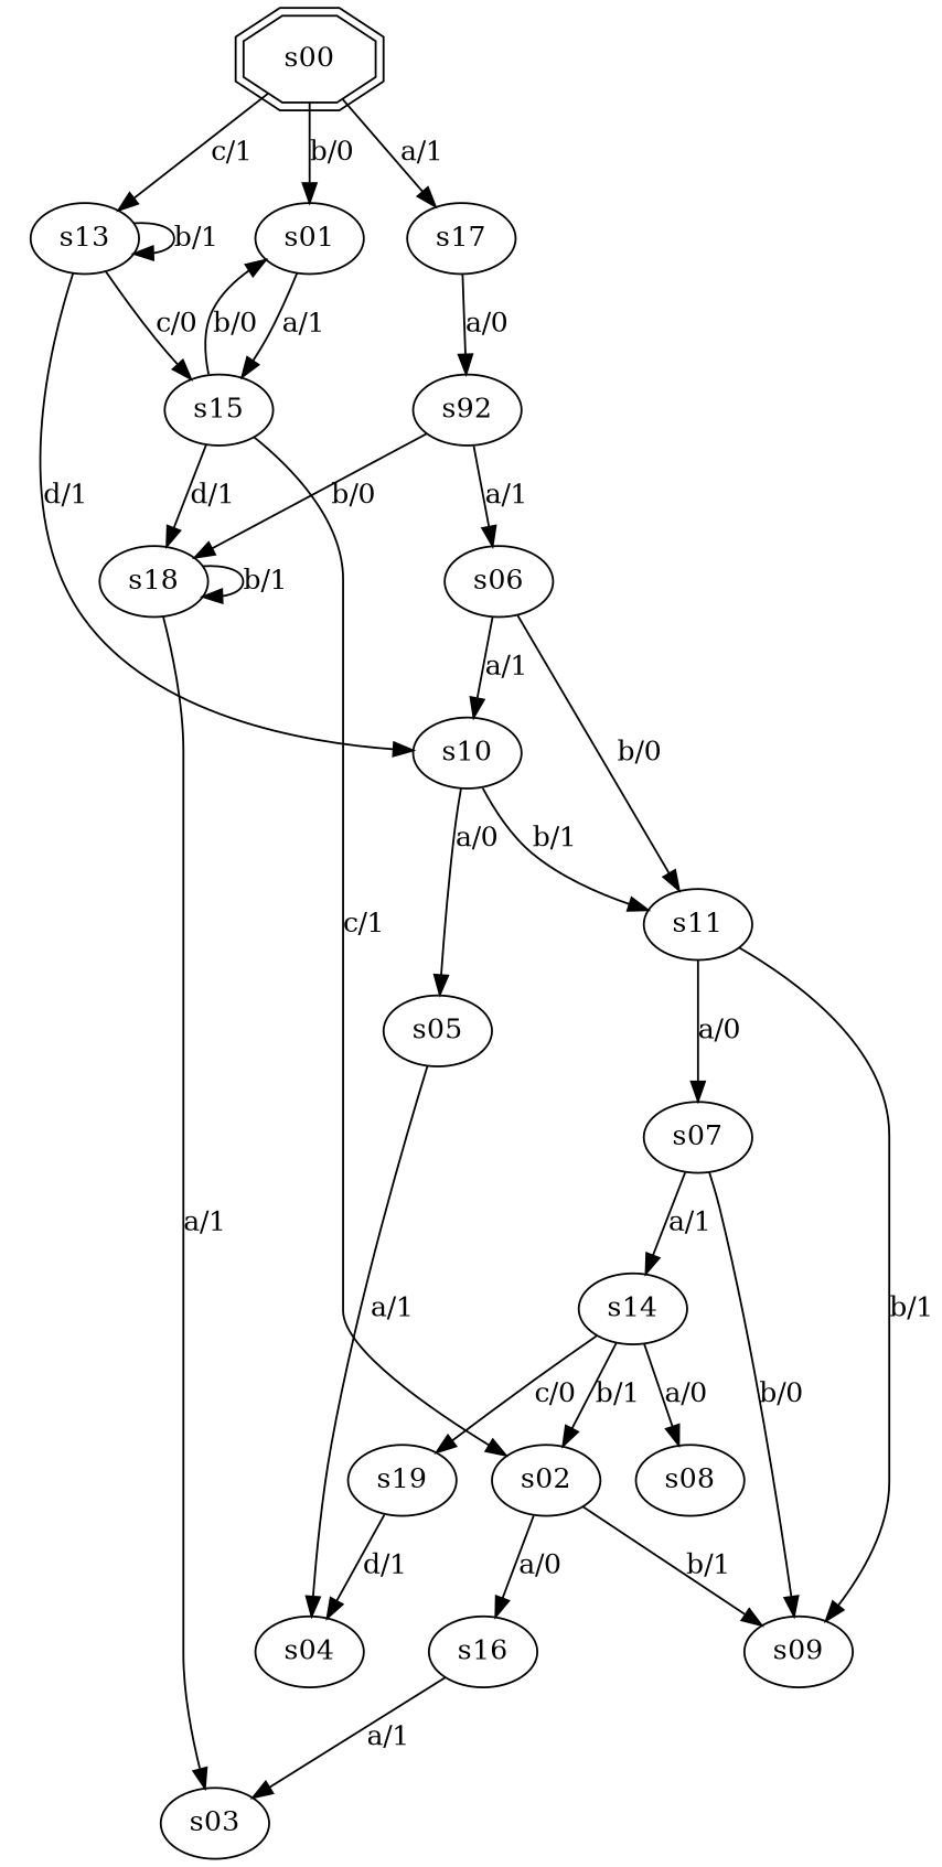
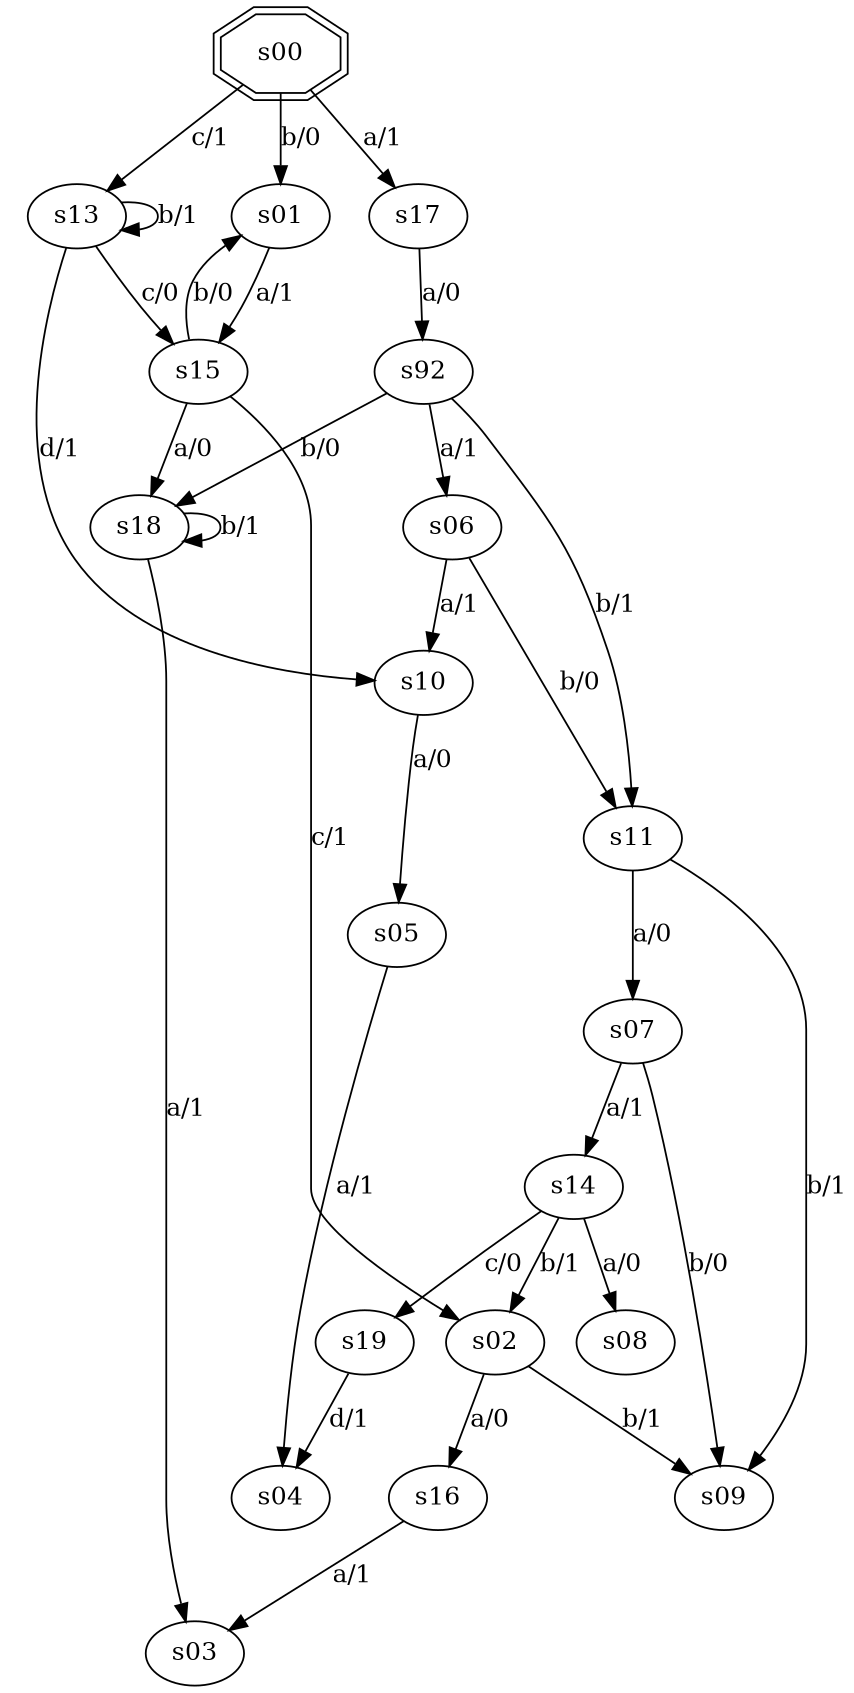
  digraph {
    s00 [shape=doubleoctagon]
    s17
    s01
    s13
    n5 [label=s92]
    s15
    s10
    s18
    s06
    s02
    s05
    s11
    s16
    s09
    s03
    s04
    s07
    s14
    s08
    s19
    s00 -> s17 [label="a/1"]
    s00 -> s01 [label="b/0"]
    s00 -> s13 [label="c/1"]
    s17 -> n5 [label="a/0"]
    s01 -> s15 [label="a/1"]
    s13 -> s13 [label="b/1"]
    s13 -> s15 [label="c/0"]
    s13 -> s10 [label="d/1"]
    n5 -> s18 [label="b/0"]
    n5 -> s06 [label="a/1"]
    s15 -> s01 [label="b/0"]
-   s15 -> s18 [label="d/1"]
+   s15 -> s18 [label="a/0"]
    s15 -> s02 [label="c/1"]
    s10 -> s05 [label="a/0"]
-   s10 -> s11 [label="b/1"]
+   n5 -> s11 [label="b/1"]
    s18 -> s18 [label="b/1"]
    s18 -> s03 [label="a/1"]
    s06 -> s10 [label="a/1"]
    s06 -> s11 [label="b/0"]
    s02 -> s16 [label="a/0"]
    s02 -> s09 [label="b/1"]
    s05 -> s04 [label="a/1"]
    s11 -> s09 [label="b/1"]
    s11 -> s07 [label="a/0"]
    s16 -> s03 [label="a/1"]
    s07 -> s09 [label="b/0"]
    s07 -> s14 [label="a/1"]
    s14 -> s02 [label="b/1"]
    s14 -> s08 [label="a/0"]
    s14 -> s19 [label="c/0"]
    s19 -> s04 [label="d/1"]
  }
